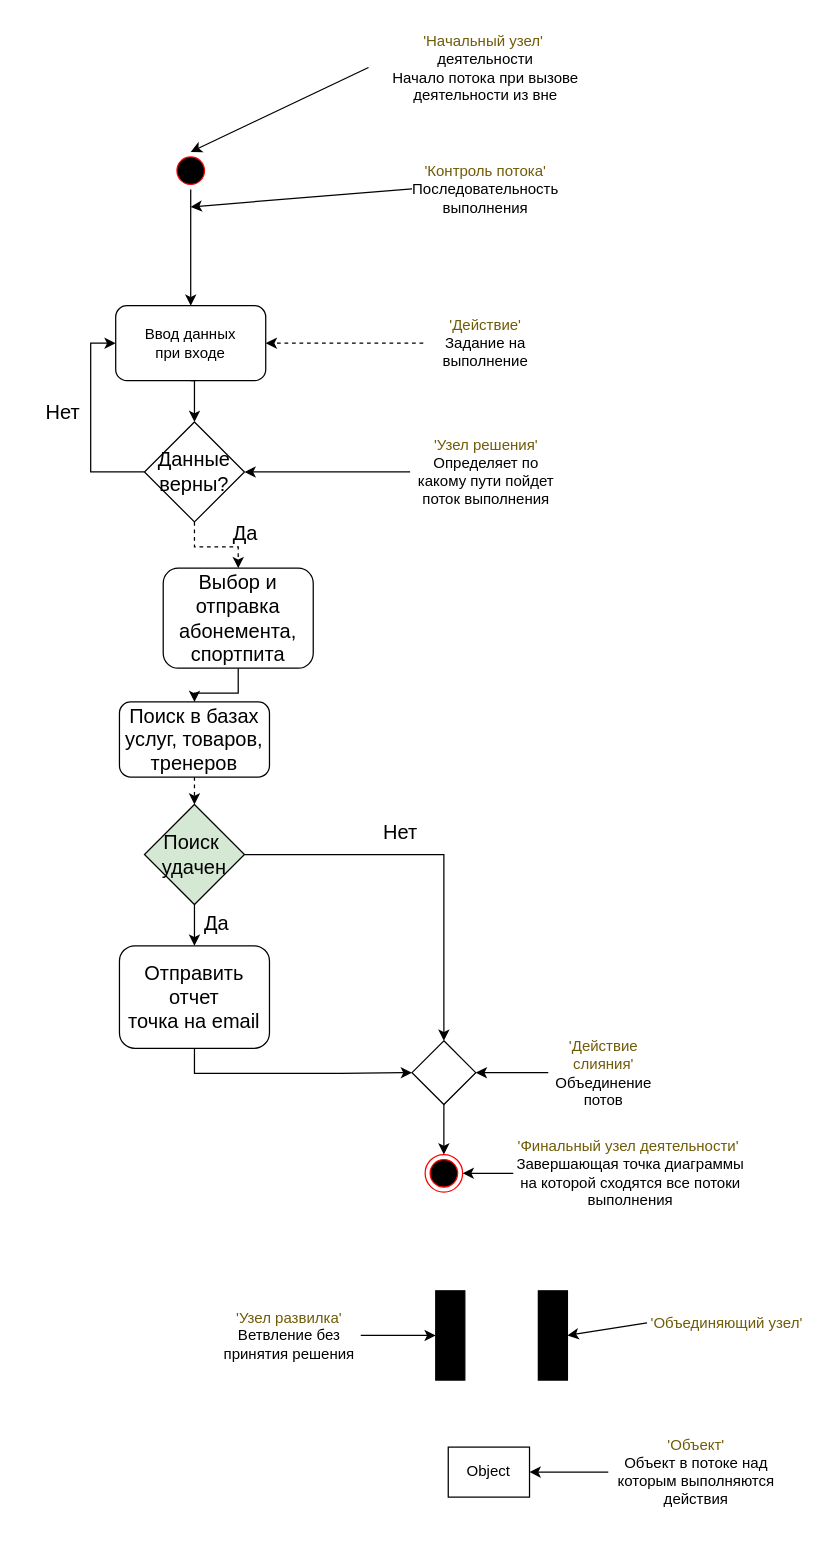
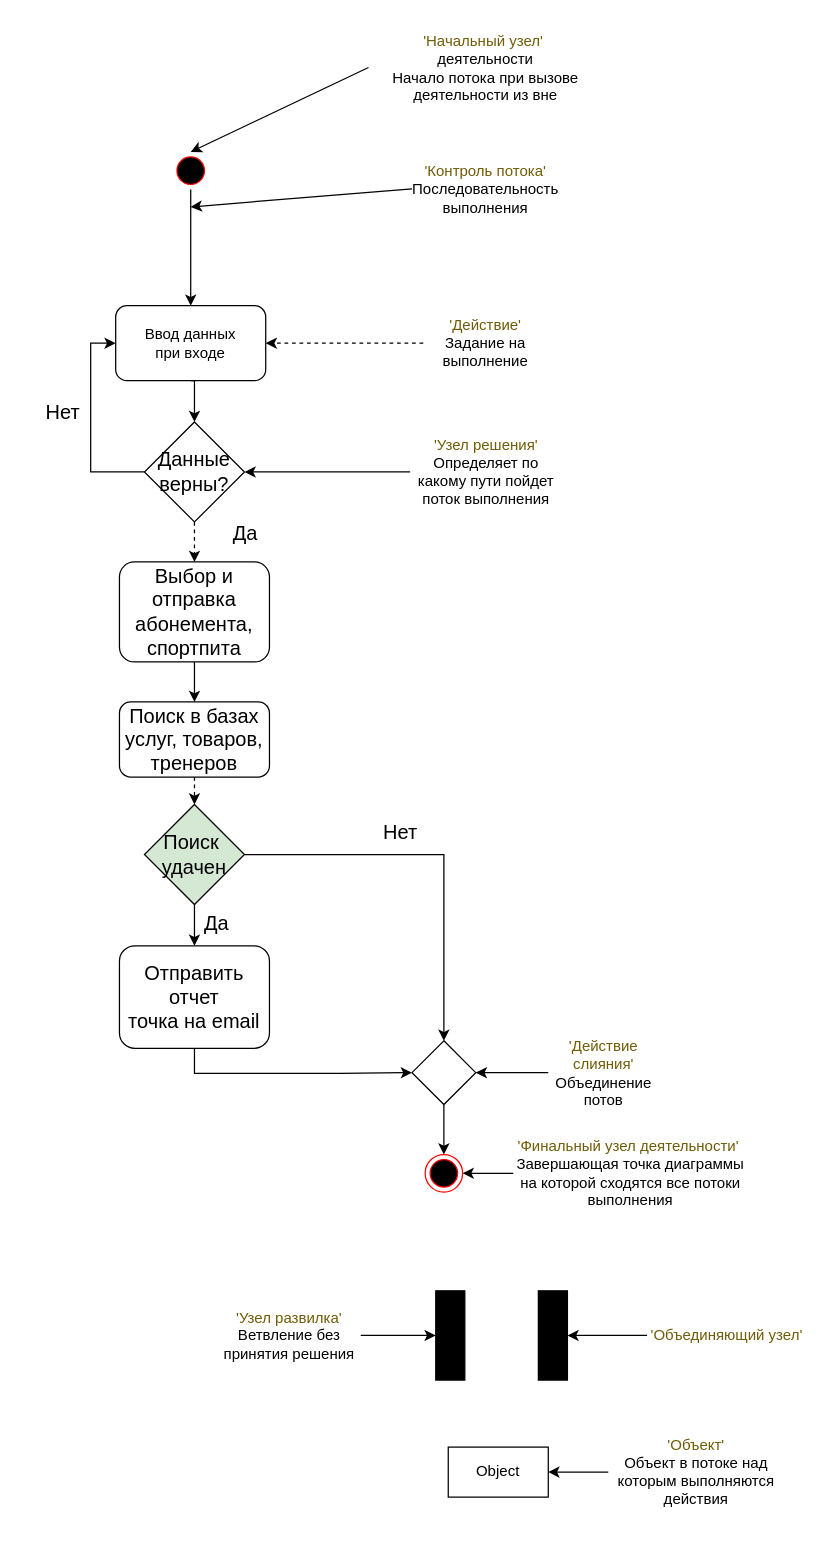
  <mxCell id="0" />
  <mxCell id="1" parent="0" />
  <mxCell id="2" style="edgeStyle=orthogonalEdgeStyle;rounded=0;orthogonalLoop=1;jettySize=auto;html=1;exitX=0;exitY=0.5;exitDx=0;exitDy=0;entryX=0;entryY=0.5;entryDx=0;entryDy=0;" parent="1" source="4" target="20" edge="1"><mxGeometry relative="1" as="geometry" /></mxCell>
  <mxCell id="3" style="edgeStyle=orthogonalEdgeStyle;rounded=0;orthogonalLoop=1;jettySize=auto;html=1;exitX=0.5;exitY=1;exitDx=0;exitDy=0;entryX=0.5;entryY=0;entryDx=0;entryDy=0;dashed=1;" parent="1" source="4" target="7" edge="1"><mxGeometry relative="1" as="geometry" /></mxCell>
  <mxCell id="4" value="Данные&lt;br&gt;верны?" style="rhombus;whiteSpace=wrap;html=1;fontSize=16;" parent="1" vertex="1"><mxGeometry x="115" y="337" width="80" height="80" as="geometry" /></mxCell>
  <mxCell id="5" value="Нет" style="text;strokeColor=none;fillColor=none;html=1;align=center;verticalAlign=middle;whiteSpace=wrap;rounded=0;fontSize=16;" parent="1" vertex="1"><mxGeometry x="20" y="314" width="60" height="30" as="geometry" /></mxCell>
  <mxCell id="6" style="edgeStyle=orthogonalEdgeStyle;rounded=0;orthogonalLoop=1;jettySize=auto;html=1;exitX=0.5;exitY=1;exitDx=0;exitDy=0;entryX=0.5;entryY=0;entryDx=0;entryDy=0;" parent="1" source="7" target="10" edge="1"><mxGeometry relative="1" as="geometry" /></mxCell>
- <mxCell id="7" value="Выбор и&lt;br&gt;отправка абонемента, спортпита" style="rounded=1;whiteSpace=wrap;html=1;fontSize=16;" parent="1" vertex="1"><mxGeometry x="130" y="454" width="120" height="80" as="geometry" /></mxCell>
+ <mxCell id="7" value="Выбор и&lt;br&gt;отправка абонемента, спортпита" style="rounded=1;whiteSpace=wrap;html=1;fontSize=16;" parent="1" vertex="1"><mxGeometry x="95" y="449" width="120" height="80" as="geometry" /></mxCell>
  <mxCell id="8" value="Да" style="text;strokeColor=none;fillColor=none;html=1;align=center;verticalAlign=middle;whiteSpace=wrap;rounded=0;fontSize=16;" parent="1" vertex="1"><mxGeometry x="166" y="411" width="60" height="30" as="geometry" /></mxCell>
  <mxCell id="9" style="edgeStyle=orthogonalEdgeStyle;rounded=0;orthogonalLoop=1;jettySize=auto;html=1;exitX=0.5;exitY=1;exitDx=0;exitDy=0;entryX=0.5;entryY=0;entryDx=0;entryDy=0;dashed=1;" parent="1" source="10" target="13" edge="1"><mxGeometry relative="1" as="geometry" /></mxCell>
  <mxCell id="10" value="Поиск в базах&lt;br&gt;услуг, товаров, тренеров" style="rounded=1;whiteSpace=wrap;html=1;fontSize=16;" parent="1" vertex="1"><mxGeometry x="95" y="561" width="120" height="60" as="geometry" /></mxCell>
  <mxCell id="11" style="edgeStyle=orthogonalEdgeStyle;rounded=0;orthogonalLoop=1;jettySize=auto;html=1;exitX=0.5;exitY=1;exitDx=0;exitDy=0;entryX=0.5;entryY=0;entryDx=0;entryDy=0;" parent="1" source="13" target="18" edge="1"><mxGeometry relative="1" as="geometry" /></mxCell>
  <mxCell id="12" style="edgeStyle=orthogonalEdgeStyle;rounded=0;orthogonalLoop=1;jettySize=auto;html=1;exitX=1;exitY=0.5;exitDx=0;exitDy=0;entryX=0.5;entryY=0;entryDx=0;entryDy=0;" parent="1" source="13" target="32" edge="1"><mxGeometry relative="1" as="geometry" /></mxCell>
  <mxCell id="13" value="Поиск&amp;nbsp;&lt;br&gt;удачен" style="rhombus;whiteSpace=wrap;html=1;fontSize=16;fillColor=#d5e8d4;" parent="1" vertex="1"><mxGeometry x="115" y="643" width="80" height="80" as="geometry" /></mxCell>
  <mxCell id="14" value="" style="ellipse;html=1;shape=endState;fillColor=#000000;strokeColor=#ff0000;fontSize=16;" parent="1" vertex="1"><mxGeometry x="339.5" y="923" width="30" height="30" as="geometry" /></mxCell>
  <mxCell id="15" value="Нет" style="text;strokeColor=none;fillColor=none;html=1;align=center;verticalAlign=middle;whiteSpace=wrap;rounded=0;fontSize=16;" parent="1" vertex="1"><mxGeometry x="290" y="650" width="60" height="30" as="geometry" /></mxCell>
  <mxCell id="16" value="Да" style="text;strokeColor=none;fillColor=none;html=1;align=center;verticalAlign=middle;whiteSpace=wrap;rounded=0;fontSize=16;" parent="1" vertex="1"><mxGeometry x="143" y="723" width="60" height="30" as="geometry" /></mxCell>
  <mxCell id="17" style="edgeStyle=orthogonalEdgeStyle;rounded=0;orthogonalLoop=1;jettySize=auto;html=1;exitX=0.5;exitY=1;exitDx=0;exitDy=0;entryX=0;entryY=0.5;entryDx=0;entryDy=0;" parent="1" source="18" target="32" edge="1"><mxGeometry relative="1" as="geometry" /></mxCell>
  <mxCell id="18" value="Отправить отчет&lt;br&gt;точка на email" style="rounded=1;whiteSpace=wrap;html=1;fontSize=16;" parent="1" vertex="1"><mxGeometry x="95" y="756" width="120" height="82" as="geometry" /></mxCell>
  <mxCell id="19" style="edgeStyle=orthogonalEdgeStyle;rounded=0;orthogonalLoop=1;jettySize=auto;html=1;exitX=0.5;exitY=1;exitDx=0;exitDy=0;entryX=0.5;entryY=0;entryDx=0;entryDy=0;" parent="1" source="20" target="4" edge="1"><mxGeometry relative="1" as="geometry" /></mxCell>
  <mxCell id="20" value="Ввод данных&lt;br&gt;при входе" style="rounded=1;whiteSpace=wrap;html=1;" parent="1" vertex="1"><mxGeometry x="92" y="244" width="120" height="60" as="geometry" /></mxCell>
  <mxCell id="21" style="edgeStyle=orthogonalEdgeStyle;rounded=0;orthogonalLoop=1;jettySize=auto;html=1;exitX=0.5;exitY=1;exitDx=0;exitDy=0;entryX=0.5;entryY=0;entryDx=0;entryDy=0;" edge="1" parent="1" source="22" target="20"><mxGeometry relative="1" as="geometry" /></mxCell>
  <mxCell id="22" value="" style="ellipse;html=1;shape=startState;fillColor=#000000;strokeColor=#ff0000;" parent="1" vertex="1"><mxGeometry x="137" y="121" width="30" height="30" as="geometry" /></mxCell>
  <mxCell id="23" value="&lt;font color=&quot;#705b07&quot;&gt;'Начальный узел'&amp;nbsp;&lt;br&gt;&lt;/font&gt;деятельности&lt;br&gt;Начало потока при вызове деятельности из вне" style="text;html=1;strokeColor=none;fillColor=none;align=center;verticalAlign=middle;whiteSpace=wrap;rounded=0;" parent="1" vertex="1"><mxGeometry x="294.2" y="20" width="187.6" height="67" as="geometry" /></mxCell>
  <mxCell id="24" value="" style="endArrow=classic;html=1;rounded=0;exitX=0;exitY=0.5;exitDx=0;exitDy=0;entryX=0.5;entryY=0;entryDx=0;entryDy=0;" parent="1" source="23" target="22" edge="1"><mxGeometry width="50" height="50" relative="1" as="geometry"><mxPoint x="279" y="292" as="sourcePoint" /><mxPoint x="329" y="242" as="targetPoint" /></mxGeometry></mxCell>
  <mxCell id="25" value="&lt;font color=&quot;#705b07&quot;&gt;'Контроль потока'&lt;/font&gt;&lt;br&gt;Последовательность выполнения" style="text;html=1;strokeColor=none;fillColor=none;align=center;verticalAlign=middle;whiteSpace=wrap;rounded=0;" parent="1" vertex="1"><mxGeometry x="329" y="121" width="118" height="59" as="geometry" /></mxCell>
  <mxCell id="26" value="" style="endArrow=classic;html=1;rounded=0;exitX=0;exitY=0.5;exitDx=0;exitDy=0;" parent="1" source="25" edge="1"><mxGeometry width="50" height="50" relative="1" as="geometry"><mxPoint x="277" y="272" as="sourcePoint" /><mxPoint x="152" y="165" as="targetPoint" /></mxGeometry></mxCell>
  <mxCell id="27" style="edgeStyle=orthogonalEdgeStyle;rounded=0;orthogonalLoop=1;jettySize=auto;html=1;exitX=0;exitY=0.5;exitDx=0;exitDy=0;entryX=1;entryY=0.5;entryDx=0;entryDy=0;dashed=1;" edge="1" parent="1" source="28" target="20"><mxGeometry relative="1" as="geometry" /></mxCell>
  <mxCell id="28" value="&lt;font color=&quot;#705b07&quot;&gt;'Действие'&lt;/font&gt;&lt;br&gt;Задание на выполнение" style="text;html=1;strokeColor=none;fillColor=none;align=center;verticalAlign=middle;whiteSpace=wrap;rounded=0;" parent="1" vertex="1"><mxGeometry x="338" y="249" width="100" height="50" as="geometry" /></mxCell>
  <mxCell id="29" value="&lt;font color=&quot;#705b07&quot;&gt;'Узел решения'&lt;/font&gt;&lt;br&gt;Определяет по какому пути пойдет поток выполнения&lt;br&gt;" style="text;html=1;strokeColor=none;fillColor=none;align=center;verticalAlign=middle;whiteSpace=wrap;rounded=0;" parent="1" vertex="1"><mxGeometry x="327.5" y="346.75" width="121" height="60.5" as="geometry" /></mxCell>
  <mxCell id="30" value="" style="endArrow=classic;html=1;rounded=0;exitX=0;exitY=0.5;exitDx=0;exitDy=0;entryX=1;entryY=0.5;entryDx=0;entryDy=0;" parent="1" source="29" target="4" edge="1"><mxGeometry width="50" height="50" relative="1" as="geometry"><mxPoint x="281" y="267" as="sourcePoint" /><mxPoint x="329" y="219" as="targetPoint" /></mxGeometry></mxCell>
  <mxCell id="31" style="edgeStyle=orthogonalEdgeStyle;rounded=0;orthogonalLoop=1;jettySize=auto;html=1;exitX=0.5;exitY=1;exitDx=0;exitDy=0;entryX=0.5;entryY=0;entryDx=0;entryDy=0;" parent="1" source="32" target="14" edge="1"><mxGeometry relative="1" as="geometry" /></mxCell>
  <mxCell id="32" value="" style="rhombus;whiteSpace=wrap;html=1;" parent="1" vertex="1"><mxGeometry x="329" y="832" width="51" height="51" as="geometry" /></mxCell>
  <mxCell id="33" value="&lt;font color=&quot;#705b07&quot;&gt;'Действие слияния'&lt;/font&gt;&lt;br&gt;Объединение потов&lt;br&gt;" style="text;html=1;strokeColor=none;fillColor=none;align=center;verticalAlign=middle;whiteSpace=wrap;rounded=0;" parent="1" vertex="1"><mxGeometry x="438" y="835.25" width="89" height="44.5" as="geometry" /></mxCell>
  <mxCell id="34" value="" style="endArrow=classic;html=1;rounded=0;exitX=0;exitY=0.5;exitDx=0;exitDy=0;entryX=1;entryY=0.5;entryDx=0;entryDy=0;" parent="1" source="33" target="32" edge="1"><mxGeometry width="50" height="50" relative="1" as="geometry"><mxPoint x="349" y="809" as="sourcePoint" /><mxPoint x="399" y="759" as="targetPoint" /></mxGeometry></mxCell>
  <mxCell id="35" value="" style="rounded=0;whiteSpace=wrap;html=1;rotation=90;fillColor=#000000;" parent="1" vertex="1"><mxGeometry x="323.92" y="1056.08" width="71.41" height="23.25" as="geometry" /></mxCell>
  <mxCell id="36" value="" style="rounded=0;whiteSpace=wrap;html=1;rotation=90;strokeColor=#000000;fillColor=#000000;" parent="1" vertex="1"><mxGeometry x="406" y="1056.08" width="71.41" height="23.25" as="geometry" /></mxCell>
  <mxCell id="37" style="edgeStyle=orthogonalEdgeStyle;rounded=0;orthogonalLoop=1;jettySize=auto;html=1;exitX=1;exitY=0.5;exitDx=0;exitDy=0;entryX=0.5;entryY=1;entryDx=0;entryDy=0;" parent="1" source="38" target="35" edge="1"><mxGeometry relative="1" as="geometry" /></mxCell>
  <mxCell id="38" value="&lt;font color=&quot;#705b07&quot;&gt;'Узел развилка'&lt;/font&gt;&lt;br&gt;Ветвление без принятия решения" style="text;html=1;strokeColor=none;fillColor=none;align=center;verticalAlign=middle;whiteSpace=wrap;rounded=0;" parent="1" vertex="1"><mxGeometry x="174" y="1039.2" width="114" height="57" as="geometry" /></mxCell>
- <mxCell id="39" value="&lt;font color=&quot;#705b07&quot;&gt;'Объединяющий узел'&lt;/font&gt;&lt;br&gt;" style="text;html=1;strokeColor=none;fillColor=none;align=center;verticalAlign=middle;whiteSpace=wrap;rounded=0;" parent="1" vertex="1"><mxGeometry x="517" y="1025.8" width="127.6" height="63.8" as="geometry" /></mxCell>
+ <mxCell id="39" value="&lt;font color=&quot;#705b07&quot;&gt;'Объединяющий узел'&lt;/font&gt;&lt;br&gt;" style="text;html=1;strokeColor=none;fillColor=none;align=center;verticalAlign=middle;whiteSpace=wrap;rounded=0;" parent="1" vertex="1"><mxGeometry x="517" y="1035.8" width="127.6" height="63.8" as="geometry" /></mxCell>
  <mxCell id="40" value="" style="endArrow=classic;html=1;rounded=0;exitX=0;exitY=0.5;exitDx=0;exitDy=0;entryX=0.5;entryY=0;entryDx=0;entryDy=0;" parent="1" source="39" target="36" edge="1"><mxGeometry width="50" height="50" relative="1" as="geometry"><mxPoint x="383" y="796" as="sourcePoint" /><mxPoint x="433" y="746" as="targetPoint" /></mxGeometry></mxCell>
- <mxCell id="41" value="Object" style="rounded=0;whiteSpace=wrap;html=1;" parent="1" vertex="1"><mxGeometry x="358" y="1157" width="65" height="40" as="geometry" /></mxCell>
+ <mxCell id="41" value="Object" style="rounded=0;whiteSpace=wrap;html=1;" parent="1" vertex="1"><mxGeometry x="358" y="1157" width="80" height="40" as="geometry" /></mxCell>
  <mxCell id="42" value="&lt;font color=&quot;#705b07&quot;&gt;'Объект'&lt;/font&gt;&lt;br&gt;Объект в потоке над которым выполняются действия" style="text;html=1;strokeColor=none;fillColor=none;align=center;verticalAlign=middle;whiteSpace=wrap;rounded=0;" parent="1" vertex="1"><mxGeometry x="486" y="1141.75" width="141" height="70.5" as="geometry" /></mxCell>
  <mxCell id="43" value="" style="endArrow=classic;html=1;rounded=0;exitX=0;exitY=0.5;exitDx=0;exitDy=0;entryX=1;entryY=0.5;entryDx=0;entryDy=0;" parent="1" source="42" target="41" edge="1"><mxGeometry width="50" height="50" relative="1" as="geometry"><mxPoint x="383" y="1049" as="sourcePoint" /><mxPoint x="433" y="999" as="targetPoint" /></mxGeometry></mxCell>
  <mxCell id="44" value="&lt;font color=&quot;#705b07&quot;&gt;'Финальный узел деятельности'&amp;nbsp;&lt;br&gt;&lt;/font&gt;Завершающая точка диаграммы на которой сходятся все потоки выполнения" style="text;html=1;strokeColor=none;fillColor=none;align=center;verticalAlign=middle;whiteSpace=wrap;rounded=0;" parent="1" vertex="1"><mxGeometry x="410" y="904.5" width="187.6" height="67" as="geometry" /></mxCell>
  <mxCell id="45" value="" style="endArrow=classic;html=1;rounded=0;exitX=0;exitY=0.5;exitDx=0;exitDy=0;entryX=1;entryY=0.5;entryDx=0;entryDy=0;" parent="1" source="44" target="14" edge="1"><mxGeometry width="50" height="50" relative="1" as="geometry"><mxPoint x="489" y="915" as="sourcePoint" /><mxPoint x="539" y="865" as="targetPoint" /></mxGeometry></mxCell>
